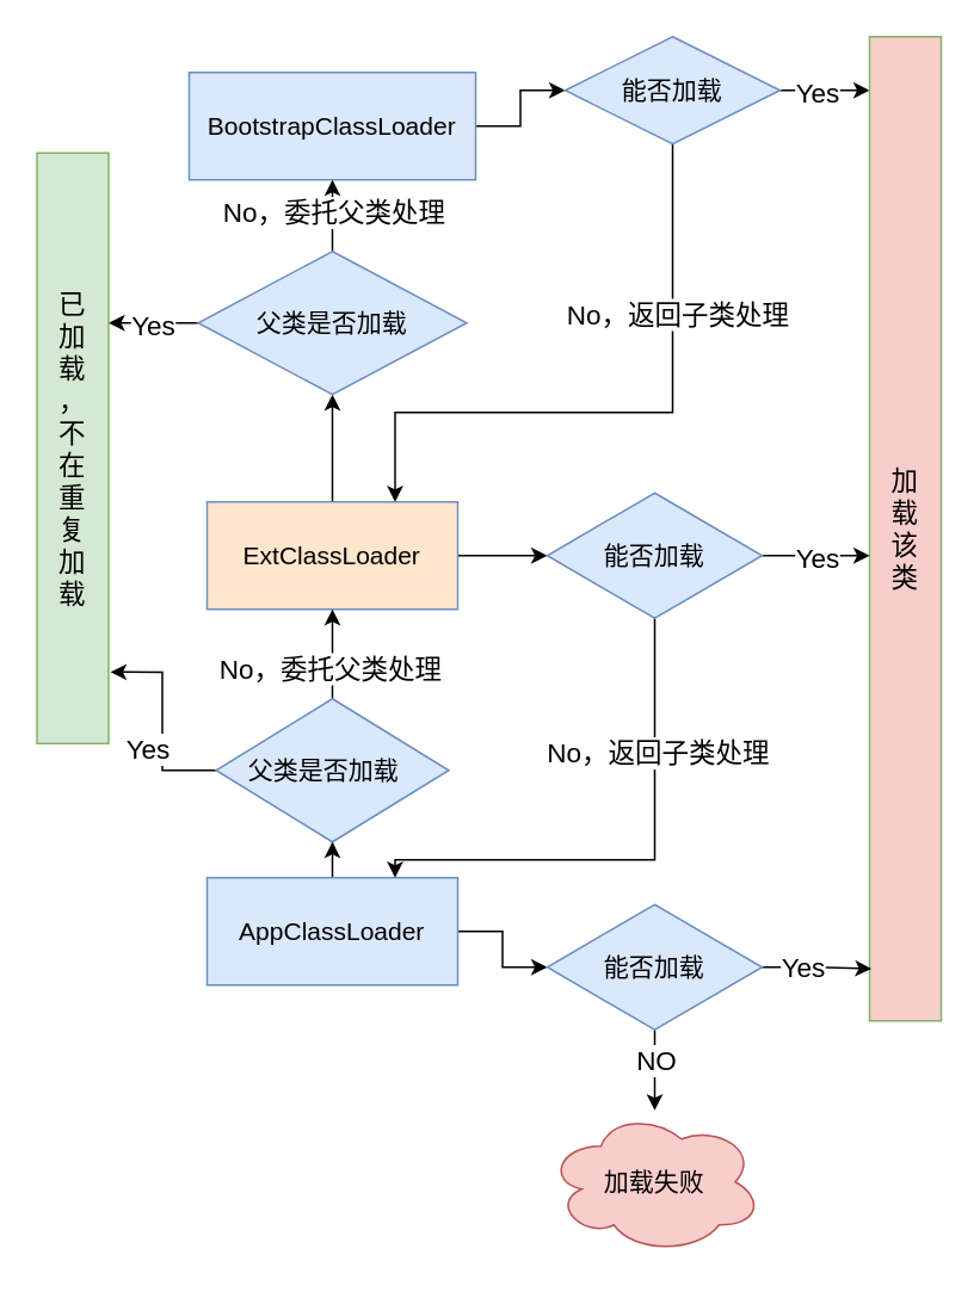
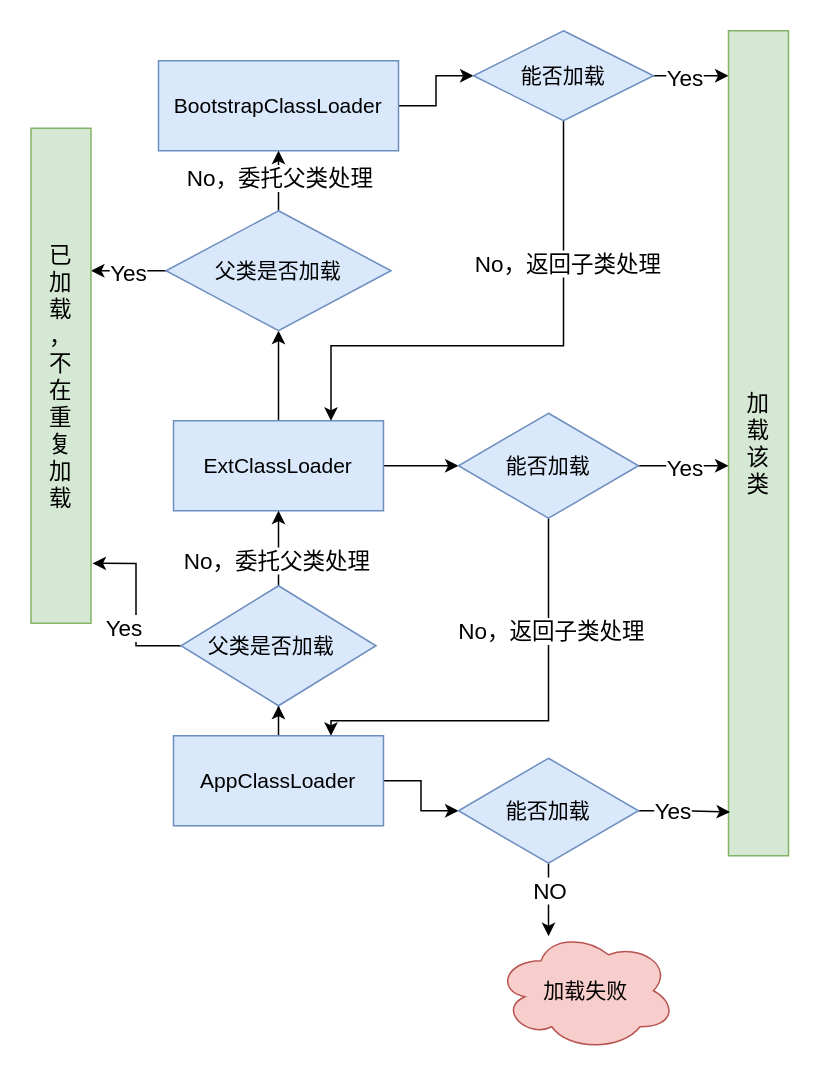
  <mxCell id="0" />
  <mxCell id="1" parent="0" />
  <mxCell id="2" value="" style="edgeStyle=orthogonalEdgeStyle;rounded=0;orthogonalLoop=1;jettySize=auto;html=1;labelBackgroundColor=none;fontColor=default;" edge="1" parent="1" source="4" target="15"><mxGeometry relative="1" as="geometry" /></mxCell>
  <mxCell id="3" value="" style="edgeStyle=orthogonalEdgeStyle;rounded=0;orthogonalLoop=1;jettySize=auto;html=1;labelBackgroundColor=none;fontFamily=Helvetica;fontSize=15;fontColor=default;" edge="1" parent="1" source="4" target="37"><mxGeometry relative="1" as="geometry" /></mxCell>
  <mxCell id="4" value="&lt;p&gt;AppClassLoader&lt;/p&gt;" style="rounded=0;whiteSpace=wrap;html=1;fillColor=#dae8fc;strokeColor=#6c8ebf;fontColor=default;labelBackgroundColor=none;fontStyle=0;fontSize=14;align=center;" vertex="1" parent="1"><mxGeometry x="115" y="490" width="140" height="60" as="geometry" /></mxCell>
  <mxCell id="5" value="" style="edgeStyle=orthogonalEdgeStyle;rounded=0;orthogonalLoop=1;jettySize=auto;html=1;labelBackgroundColor=none;fontFamily=Verdana;fontSize=14;fontColor=default;" edge="1" parent="1" source="8" target="20"><mxGeometry relative="1" as="geometry" /></mxCell>
  <mxCell id="6" value="&lt;span style=&quot;color: rgba(0 , 0 , 0 , 0) ; font-family: monospace ; font-size: 0px ; background-color: rgb(248 , 249 , 250)&quot;&gt;%3CmxGraphModel%3E%3Croot%3E%3CmxCell%20id%3D%220%22%2F%3E%3CmxCell%20id%3D%221%22%20parent%3D%220%22%2F%3E%3CmxCell%20id%3D%222%22%20value%3D%22No%EF%BC%8C%E5%A7%94%E6%89%98%E7%88%B6%E7%B1%BB%E5%A4%84%E7%90%86%22%20style%3D%22edgeLabel%3Bhtml%3D1%3Balign%3Dcenter%3BverticalAlign%3Dmiddle%3Bresizable%3D0%3Bpoints%3D%5B%5D%3BfontSize%3D15%3BfontFamily%3DHelvetica%3B%22%20vertex%3D%221%22%20connectable%3D%220%22%20parent%3D%221%22%3E%3CmxGeometry%20x%3D%22388.0%22%20y%3D%22501.429%22%20as%3D%22geometry%22%2F%3E%3C%2FmxCell%3E%3C%2Froot%3E%3C%2FmxGraphModel%3E&lt;/span&gt;&lt;span style=&quot;color: rgba(0 , 0 , 0 , 0) ; font-family: monospace ; font-size: 0px ; background-color: rgb(248 , 249 , 250)&quot;&gt;%3CmxGraphModel%3E%3Croot%3E%3CmxCell%20id%3D%220%22%2F%3E%3CmxCell%20id%3D%221%22%20parent%3D%220%22%2F%3E%3CmxCell%20id%3D%222%22%20value%3D%22No%EF%BC%8C%E5%A7%94%E6%89%98%E7%88%B6%E7%B1%BB%E5%A4%84%E7%90%86%22%20style%3D%22edgeLabel%3Bhtml%3D1%3Balign%3Dcenter%3BverticalAlign%3Dmiddle%3Bresizable%3D0%3Bpoints%3D%5B%5D%3BfontSize%3D15%3BfontFamily%3DHelvetica%3B%22%20vertex%3D%221%22%20connectable%3D%220%22%20parent%3D%221%22%3E%3CmxGeometry%20x%3D%22388.0%22%20y%3D%22501.429%22%20as%3D%22geometry%22%2F%3E%3C%2FmxCell%3E%3C%2Froot%3E%3C%2FmxGraphModel%3E&lt;/span&gt;" style="edgeLabel;html=1;align=center;verticalAlign=middle;resizable=0;points=[];fontSize=15;fontFamily=Helvetica;" vertex="1" connectable="0" parent="5"><mxGeometry x="-0.273" y="-2" relative="1" as="geometry"><mxPoint as="offset" /></mxGeometry></mxCell>
  <mxCell id="7" value="" style="edgeStyle=orthogonalEdgeStyle;rounded=0;orthogonalLoop=1;jettySize=auto;html=1;labelBackgroundColor=none;fontFamily=Helvetica;fontSize=15;fontColor=default;" edge="1" parent="1" source="8" target="32"><mxGeometry relative="1" as="geometry" /></mxCell>
- <mxCell id="8" value="ExtClassLoader" style="rounded=0;whiteSpace=wrap;html=1;fillColor=#ffe6cc;strokeColor=#6c8ebf;fontColor=default;labelBackgroundColor=none;align=center;fontSize=14;" vertex="1" parent="1"><mxGeometry x="115" y="280" width="140" height="60" as="geometry" /></mxCell>
+ <mxCell id="8" value="ExtClassLoader" style="rounded=0;whiteSpace=wrap;html=1;fillColor=#dae8fc;strokeColor=#6c8ebf;fontColor=default;labelBackgroundColor=none;align=center;fontSize=14;" vertex="1" parent="1"><mxGeometry x="115" y="280" width="140" height="60" as="geometry" /></mxCell>
  <mxCell id="9" value="" style="edgeStyle=orthogonalEdgeStyle;rounded=0;orthogonalLoop=1;jettySize=auto;html=1;labelBackgroundColor=none;fontFamily=Helvetica;fontSize=15;fontColor=default;" edge="1" parent="1" source="10" target="26"><mxGeometry relative="1" as="geometry"><mxPoint x="325" y="50" as="targetPoint" /></mxGeometry></mxCell>
  <mxCell id="10" value="BootstrapClassLoader" style="rounded=0;whiteSpace=wrap;html=1;fillColor=#dae8fc;strokeColor=#6c8ebf;fontColor=default;labelBackgroundColor=none;fontSize=14;" vertex="1" parent="1"><mxGeometry x="105" y="40" width="160" height="60" as="geometry" /></mxCell>
  <mxCell id="11" value="" style="edgeStyle=orthogonalEdgeStyle;rounded=0;orthogonalLoop=1;jettySize=auto;html=1;labelBackgroundColor=none;fontFamily=Verdana;fontSize=14;fontColor=default;" edge="1" parent="1" source="15" target="8"><mxGeometry relative="1" as="geometry" /></mxCell>
  <mxCell id="12" value="No，委托父类处理" style="edgeLabel;html=1;align=center;verticalAlign=middle;resizable=0;points=[];fontSize=15;fontFamily=Helvetica;" vertex="1" connectable="0" parent="11"><mxGeometry x="-0.261" y="2" relative="1" as="geometry"><mxPoint as="offset" /></mxGeometry></mxCell>
  <mxCell id="13" value="" style="edgeStyle=orthogonalEdgeStyle;rounded=0;orthogonalLoop=1;jettySize=auto;html=1;labelBackgroundColor=none;fontFamily=Helvetica;fontSize=15;fontColor=default;entryX=1.025;entryY=0.879;entryDx=0;entryDy=0;entryPerimeter=0;" edge="1" parent="1" source="15" target="21"><mxGeometry relative="1" as="geometry" /></mxCell>
  <mxCell id="14" value="Yes" style="edgeLabel;html=1;align=center;verticalAlign=middle;resizable=0;points=[];fontSize=15;fontFamily=Helvetica;" vertex="1" connectable="0" parent="13"><mxGeometry x="-0.195" y="-3" relative="1" as="geometry"><mxPoint x="-12" y="3" as="offset" /></mxGeometry></mxCell>
  <mxCell id="15" value="父类是否加载&lt;span style=&quot;white-space: pre; font-size: 14px;&quot;&gt;&#09;&lt;/span&gt;" style="rhombus;whiteSpace=wrap;html=1;rounded=0;strokeColor=#6c8ebf;fillColor=#dae8fc;fontSize=14;fontStyle=0" vertex="1" parent="1"><mxGeometry x="120" y="390" width="130" height="80" as="geometry" /></mxCell>
  <mxCell id="16" value="" style="edgeStyle=orthogonalEdgeStyle;rounded=0;orthogonalLoop=1;jettySize=auto;html=1;labelBackgroundColor=none;fontFamily=Verdana;fontSize=14;fontColor=default;" edge="1" parent="1" source="20" target="10"><mxGeometry relative="1" as="geometry" /></mxCell>
  <mxCell id="17" value="No，委托父类处理" style="edgeLabel;html=1;align=center;verticalAlign=middle;resizable=0;points=[];fontSize=15;fontFamily=Helvetica;" vertex="1" connectable="0" parent="16"><mxGeometry x="-0.337" relative="1" as="geometry"><mxPoint y="-10" as="offset" /></mxGeometry></mxCell>
  <mxCell id="18" value="" style="edgeStyle=orthogonalEdgeStyle;rounded=0;orthogonalLoop=1;jettySize=auto;html=1;labelBackgroundColor=none;fontFamily=Helvetica;fontSize=15;fontColor=default;" edge="1" parent="1" source="20" target="21"><mxGeometry relative="1" as="geometry"><Array as="points"><mxPoint x="55" y="180" /><mxPoint x="55" y="180" /></Array></mxGeometry></mxCell>
  <mxCell id="19" value="Yes" style="edgeLabel;html=1;align=center;verticalAlign=middle;resizable=0;points=[];fontSize=15;fontFamily=Helvetica;" vertex="1" connectable="0" parent="18"><mxGeometry x="-0.303" y="-2" relative="1" as="geometry"><mxPoint x="-9" y="2" as="offset" /></mxGeometry></mxCell>
  <mxCell id="20" value="&lt;span&gt;父类是否加载&lt;/span&gt;&lt;span&gt;&#09;&lt;/span&gt;" style="rhombus;whiteSpace=wrap;html=1;rounded=0;fontSize=14;strokeColor=#6c8ebf;fillColor=#dae8fc;" vertex="1" parent="1"><mxGeometry x="110" y="140" width="150" height="80" as="geometry" /></mxCell>
  <mxCell id="21" value="&lt;div style=&quot;font-size: 15px;&quot;&gt;&lt;span style=&quot;font-size: 15px;&quot;&gt;已&lt;/span&gt;&lt;/div&gt;&lt;div style=&quot;font-size: 15px;&quot;&gt;&lt;span style=&quot;font-size: 15px;&quot;&gt;加&lt;/span&gt;&lt;/div&gt;&lt;div style=&quot;font-size: 15px;&quot;&gt;&lt;span style=&quot;font-size: 15px;&quot;&gt;载&lt;/span&gt;&lt;/div&gt;&lt;div style=&quot;font-size: 15px;&quot;&gt;&lt;span style=&quot;font-size: 15px;&quot;&gt;，&lt;/span&gt;&lt;/div&gt;&lt;div style=&quot;font-size: 15px;&quot;&gt;&lt;span style=&quot;font-size: 15px;&quot;&gt;不&lt;/span&gt;&lt;/div&gt;&lt;div style=&quot;font-size: 15px;&quot;&gt;&lt;span style=&quot;font-size: 15px;&quot;&gt;在&lt;/span&gt;&lt;/div&gt;&lt;div style=&quot;font-size: 15px;&quot;&gt;&lt;span style=&quot;font-size: 15px;&quot;&gt;重&lt;/span&gt;&lt;/div&gt;&lt;div style=&quot;font-size: 15px;&quot;&gt;&lt;span style=&quot;font-size: 15px;&quot;&gt;复&lt;/span&gt;&lt;/div&gt;&lt;div style=&quot;font-size: 15px;&quot;&gt;&lt;span style=&quot;font-size: 15px;&quot;&gt;加&lt;/span&gt;&lt;/div&gt;&lt;div style=&quot;font-size: 15px;&quot;&gt;&lt;span style=&quot;font-size: 15px;&quot;&gt;载&lt;/span&gt;&lt;/div&gt;" style="rounded=0;whiteSpace=wrap;html=1;fontFamily=Helvetica;fontSize=15;strokeColor=#82b366;fillColor=#d5e8d4;horizontal=1;align=center;" vertex="1" parent="1"><mxGeometry x="20" y="85" width="40" height="330" as="geometry" /></mxCell>
  <mxCell id="22" style="edgeStyle=orthogonalEdgeStyle;rounded=0;orthogonalLoop=1;jettySize=auto;html=1;exitX=0.5;exitY=1;exitDx=0;exitDy=0;labelBackgroundColor=none;fontFamily=Helvetica;fontSize=15;fontColor=default;entryX=0.75;entryY=0;entryDx=0;entryDy=0;" edge="1" parent="1" source="26" target="8"><mxGeometry relative="1" as="geometry"><Array as="points"><mxPoint x="375" y="230" /><mxPoint x="220" y="230" /></Array></mxGeometry></mxCell>
  <mxCell id="23" value="No，返回子类处理" style="edgeLabel;html=1;align=center;verticalAlign=middle;resizable=0;points=[];fontSize=15;fontFamily=Helvetica;" vertex="1" connectable="0" parent="22"><mxGeometry x="-0.471" y="2" relative="1" as="geometry"><mxPoint as="offset" /></mxGeometry></mxCell>
  <mxCell id="24" value="" style="edgeStyle=orthogonalEdgeStyle;rounded=0;orthogonalLoop=1;jettySize=auto;html=1;labelBackgroundColor=none;fontFamily=Helvetica;fontSize=15;fontColor=default;" edge="1" parent="1" source="26" target="27"><mxGeometry relative="1" as="geometry"><Array as="points"><mxPoint x="485" y="50" /><mxPoint x="485" y="50" /></Array></mxGeometry></mxCell>
  <mxCell id="25" value="Yes" style="edgeLabel;html=1;align=center;verticalAlign=middle;resizable=0;points=[];fontSize=15;fontFamily=Helvetica;" vertex="1" connectable="0" parent="24"><mxGeometry x="-0.28" y="1" relative="1" as="geometry"><mxPoint x="2" y="1" as="offset" /></mxGeometry></mxCell>
  <mxCell id="26" value="能否加载" style="rhombus;whiteSpace=wrap;html=1;rounded=0;fontSize=14;strokeColor=#6c8ebf;fillColor=#dae8fc;" vertex="1" parent="1"><mxGeometry x="315" y="20" width="120" height="60" as="geometry" /></mxCell>
- <mxCell id="27" value="&lt;div style=&quot;font-size: 15px&quot;&gt;加&lt;/div&gt;&lt;div style=&quot;font-size: 15px&quot;&gt;载&lt;/div&gt;&lt;div style=&quot;font-size: 15px&quot;&gt;该&lt;/div&gt;&lt;div style=&quot;font-size: 15px&quot;&gt;类&lt;/div&gt;" style="rounded=0;whiteSpace=wrap;html=1;fontFamily=Helvetica;fontSize=15;strokeColor=#82b366;fillColor=#f8cecc;horizontal=1;align=center;" vertex="1" parent="1"><mxGeometry x="485" y="20" width="40" height="550" as="geometry" /></mxCell>
+ <mxCell id="27" value="&lt;div style=&quot;font-size: 15px&quot;&gt;加&lt;/div&gt;&lt;div style=&quot;font-size: 15px&quot;&gt;载&lt;/div&gt;&lt;div style=&quot;font-size: 15px&quot;&gt;该&lt;/div&gt;&lt;div style=&quot;font-size: 15px&quot;&gt;类&lt;/div&gt;" style="rounded=0;whiteSpace=wrap;html=1;fontFamily=Helvetica;fontSize=15;strokeColor=#82b366;fillColor=#d5e8d4;horizontal=1;align=center;" vertex="1" parent="1"><mxGeometry x="485" y="20" width="40" height="550" as="geometry" /></mxCell>
  <mxCell id="28" value="" style="edgeStyle=orthogonalEdgeStyle;rounded=0;orthogonalLoop=1;jettySize=auto;html=1;labelBackgroundColor=none;fontFamily=Helvetica;fontSize=15;fontColor=default;" edge="1" parent="1" source="32"><mxGeometry relative="1" as="geometry"><mxPoint x="485" y="310" as="targetPoint" /><Array as="points"><mxPoint x="485" y="310" /></Array></mxGeometry></mxCell>
  <mxCell id="29" value="Yes" style="edgeLabel;html=1;align=center;verticalAlign=middle;resizable=0;points=[];fontSize=15;fontFamily=Helvetica;" vertex="1" connectable="0" parent="28"><mxGeometry x="-0.252" y="1" relative="1" as="geometry"><mxPoint x="8" y="1" as="offset" /></mxGeometry></mxCell>
  <mxCell id="30" style="edgeStyle=orthogonalEdgeStyle;rounded=0;orthogonalLoop=1;jettySize=auto;html=1;exitX=0.5;exitY=1;exitDx=0;exitDy=0;labelBackgroundColor=none;fontFamily=Helvetica;fontSize=15;fontColor=default;entryX=0.75;entryY=0;entryDx=0;entryDy=0;" edge="1" parent="1" source="32" target="4"><mxGeometry relative="1" as="geometry"><mxPoint x="225" y="480" as="targetPoint" /><Array as="points"><mxPoint x="365" y="480" /><mxPoint x="220" y="480" /></Array></mxGeometry></mxCell>
  <mxCell id="31" value="No，返回子类处理" style="edgeLabel;html=1;align=center;verticalAlign=middle;resizable=0;points=[];fontSize=15;fontFamily=Helvetica;" vertex="1" connectable="0" parent="30"><mxGeometry x="-0.489" y="1" relative="1" as="geometry"><mxPoint as="offset" /></mxGeometry></mxCell>
  <mxCell id="32" value="能否加载" style="rhombus;whiteSpace=wrap;html=1;rounded=0;fontSize=14;strokeColor=#6c8ebf;fillColor=#dae8fc;" vertex="1" parent="1"><mxGeometry x="305" y="275" width="120" height="70" as="geometry" /></mxCell>
  <mxCell id="33" value="" style="edgeStyle=orthogonalEdgeStyle;rounded=0;orthogonalLoop=1;jettySize=auto;html=1;labelBackgroundColor=none;fontFamily=Helvetica;fontSize=15;fontColor=default;entryX=0.025;entryY=0.947;entryDx=0;entryDy=0;entryPerimeter=0;" edge="1" parent="1" source="37" target="27"><mxGeometry relative="1" as="geometry" /></mxCell>
  <mxCell id="34" value="Yes" style="edgeLabel;html=1;align=center;verticalAlign=middle;resizable=0;points=[];fontSize=15;fontFamily=Helvetica;" vertex="1" connectable="0" parent="33"><mxGeometry x="-0.299" y="1" relative="1" as="geometry"><mxPoint as="offset" /></mxGeometry></mxCell>
  <mxCell id="35" value="" style="edgeStyle=orthogonalEdgeStyle;rounded=0;orthogonalLoop=1;jettySize=auto;html=1;labelBackgroundColor=none;fontFamily=Helvetica;fontSize=15;fontColor=default;" edge="1" parent="1" source="37" target="38"><mxGeometry relative="1" as="geometry"><Array as="points"><mxPoint x="365" y="590" /><mxPoint x="365" y="590" /></Array></mxGeometry></mxCell>
  <mxCell id="36" value="NO" style="edgeLabel;html=1;align=center;verticalAlign=middle;resizable=0;points=[];fontSize=15;fontFamily=Helvetica;" vertex="1" connectable="0" parent="35"><mxGeometry x="-0.299" relative="1" as="geometry"><mxPoint as="offset" /></mxGeometry></mxCell>
  <mxCell id="37" value="能否加载" style="rhombus;whiteSpace=wrap;html=1;rounded=0;fontSize=14;strokeColor=#6c8ebf;fillColor=#dae8fc;" vertex="1" parent="1"><mxGeometry x="305" y="505" width="120" height="70" as="geometry" /></mxCell>
- <mxCell id="38" value="加载失败" style="ellipse;shape=cloud;whiteSpace=wrap;html=1;rounded=0;fontSize=14;strokeColor=#b85450;fillColor=#f8cecc;" vertex="1" parent="1"><mxGeometry x="305" y="620" width="120" height="80" as="geometry" /></mxCell>
+ <mxCell id="38" value="加载失败" style="ellipse;shape=cloud;whiteSpace=wrap;html=1;rounded=0;fontSize=14;strokeColor=#b85450;fillColor=#f8cecc;" vertex="1" parent="1"><mxGeometry x="330" y="620" width="120" height="80" as="geometry" /></mxCell>
